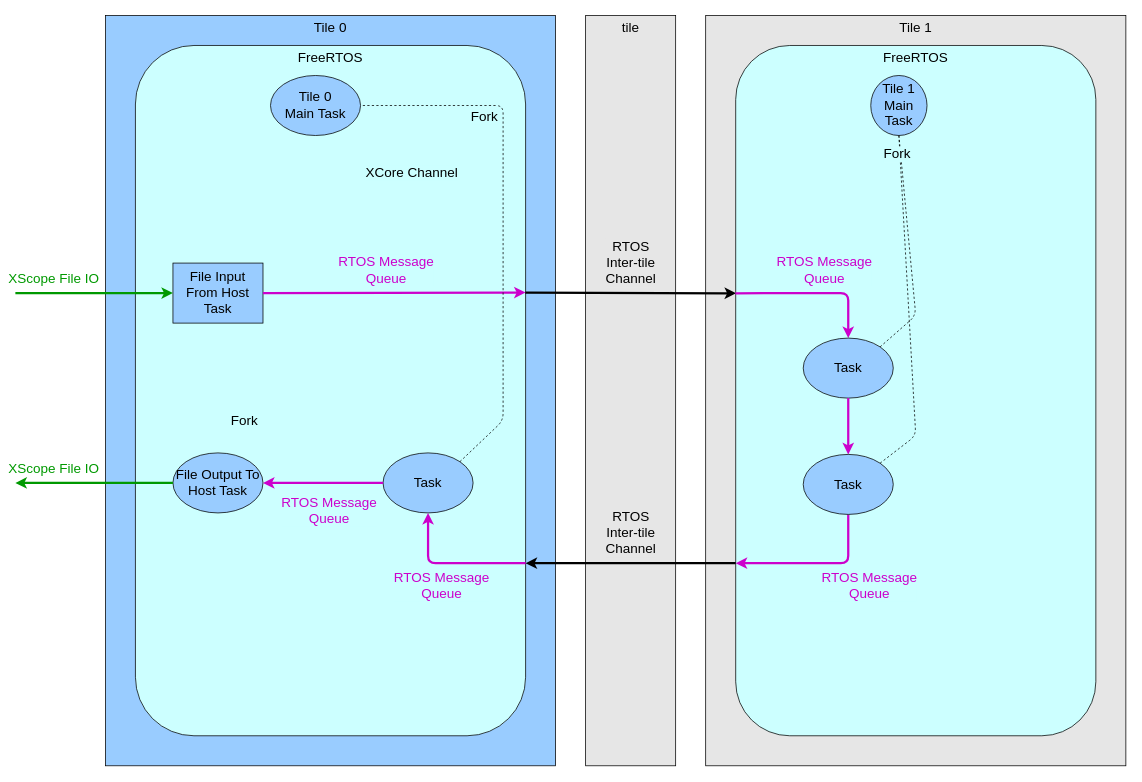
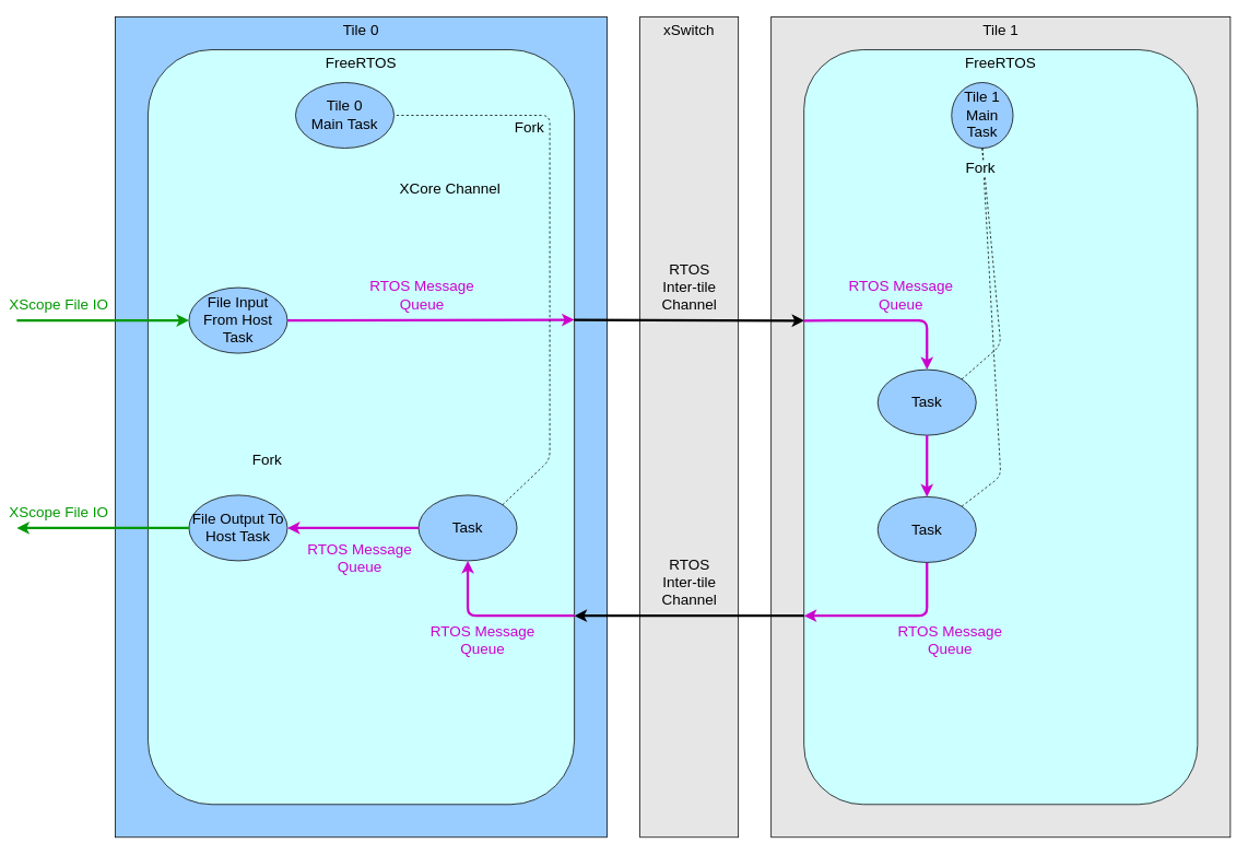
  <mxCell id="0" />
  <mxCell id="1" parent="0" />
  <mxCell id="2" value="&lt;font style=&quot;font-size: 18px&quot;&gt;Tile 0&lt;/font&gt;" style="rounded=0;whiteSpace=wrap;html=1;verticalAlign=top;fillColor=#99ccff;" vertex="1" parent="1"><mxGeometry x="140" y="20" width="600" height="1000" as="geometry" /></mxCell>
  <mxCell id="3" value="&lt;font style=&quot;font-size: 18px&quot;&gt;Tile 1&lt;/font&gt;" style="rounded=0;whiteSpace=wrap;html=1;verticalAlign=top;fillColor=#E6E6E6;" vertex="1" parent="1"><mxGeometry x="940" y="20" width="560" height="1000" as="geometry" /></mxCell>
- <mxCell id="4" value="&lt;font style=&quot;font-size: 18px&quot;&gt;tile&lt;/font&gt;" style="rounded=0;whiteSpace=wrap;html=1;verticalAlign=top;fillColor=#E6E6E6;" vertex="1" parent="1"><mxGeometry x="780" y="20" width="120" height="1000" as="geometry" /></mxCell>
+ <mxCell id="4" value="&lt;font style=&quot;font-size: 18px&quot;&gt;xSwitch&lt;/font&gt;" style="rounded=0;whiteSpace=wrap;html=1;verticalAlign=top;fillColor=#E6E6E6;" vertex="1" parent="1"><mxGeometry x="780" y="20" width="120" height="1000" as="geometry" /></mxCell>
  <mxCell id="5" value="&lt;font style=&quot;font-size: 18px&quot;&gt;FreeRTOS&lt;/font&gt;" style="rounded=1;whiteSpace=wrap;html=1;fillColor=#CCFFFF;verticalAlign=top;" vertex="1" parent="1"><mxGeometry x="180" y="60" width="520" height="920" as="geometry" /></mxCell>
  <mxCell id="6" value="&lt;font style=&quot;font-size: 18px&quot;&gt;FreeRTOS&lt;/font&gt;" style="rounded=1;whiteSpace=wrap;html=1;fillColor=#CCFFFF;verticalAlign=top;" vertex="1" parent="1"><mxGeometry x="980" y="60" width="480" height="920" as="geometry" /></mxCell>
  <mxCell id="7" value="" style="endArrow=classic;html=1;exitX=0.999;exitY=0.358;exitDx=0;exitDy=0;entryX=0.001;entryY=0.359;entryDx=0;entryDy=0;exitPerimeter=0;entryPerimeter=0;strokeWidth=3;" edge="1" parent="1" source="5" target="6"><mxGeometry width="50" height="50" relative="1" as="geometry"><mxPoint x="620" y="340" as="sourcePoint" /><mxPoint x="670" y="290" as="targetPoint" /></mxGeometry></mxCell>
  <mxCell id="8" value="&lt;font style=&quot;font-size: 18px&quot;&gt;RTOS&lt;br&gt;Inter-tile&lt;br&gt;Channel&lt;/font&gt;" style="text;html=1;align=center;verticalAlign=middle;resizable=0;points=[];;labelBackgroundColor=#E6E6E6;" vertex="1" connectable="0" parent="7"><mxGeometry x="-0.615" y="1" relative="1" as="geometry"><mxPoint x="85.88" y="-39" as="offset" /></mxGeometry></mxCell>
  <mxCell id="9" value="" style="endArrow=classic;html=1;exitX=0;exitY=0.75;exitDx=0;exitDy=0;entryX=1;entryY=0.75;entryDx=0;entryDy=0;strokeWidth=3;" edge="1" parent="1" source="6" target="5"><mxGeometry width="50" height="50" relative="1" as="geometry"><mxPoint x="940" y="560" as="sourcePoint" /><mxPoint x="990" y="510" as="targetPoint" /></mxGeometry></mxCell>
  <mxCell id="10" value="&lt;font style=&quot;font-size: 18px&quot;&gt;RTOS&lt;br&gt;Inter-tile&lt;br&gt;Channel&lt;/font&gt;" style="text;html=1;align=center;verticalAlign=middle;resizable=0;points=[];;labelBackgroundColor=#E6E6E6;" vertex="1" connectable="0" parent="9"><mxGeometry x="-0.528" relative="1" as="geometry"><mxPoint x="-74.12" y="-40" as="offset" /></mxGeometry></mxCell>
  <mxCell id="11" value="&lt;font style=&quot;font-size: 18px&quot;&gt;Tile 0&lt;br&gt;Main Task&lt;/font&gt;" style="ellipse;whiteSpace=wrap;html=1;fillColor=#99CCFF;" vertex="1" parent="1"><mxGeometry x="360" y="100" width="120" height="80" as="geometry" /></mxCell>
  <mxCell id="12" value="&lt;font style=&quot;font-size: 18px&quot;&gt;Tile 1&lt;br&gt;Main Task&lt;/font&gt;" style="ellipse;whiteSpace=wrap;html=1;fillColor=#99CCFF;" vertex="1" parent="1"><mxGeometry x="1160" y="100" width="75" height="80" as="geometry" /></mxCell>
- <mxCell id="13" value="&lt;font style=&quot;font-size: 18px&quot;&gt;File Input From Host Task&lt;/font&gt;" style="whiteSpace=wrap;html=1;fillColor=#99CCFF;rounded=0;" vertex="1" parent="1"><mxGeometry x="230" y="350" width="120" height="80" as="geometry" /></mxCell>
+ <mxCell id="13" value="&lt;font style=&quot;font-size: 18px&quot;&gt;File Input From Host Task&lt;/font&gt;" style="ellipse;whiteSpace=wrap;html=1;fillColor=#99CCFF;" vertex="1" parent="1"><mxGeometry x="230" y="350" width="120" height="80" as="geometry" /></mxCell>
  <mxCell id="14" value="&lt;font style=&quot;font-size: 18px&quot;&gt;File Output To Host Task&lt;/font&gt;" style="ellipse;whiteSpace=wrap;html=1;fillColor=#99CCFF;" vertex="1" parent="1"><mxGeometry x="230" y="603" width="120" height="80" as="geometry" /></mxCell>
  <mxCell id="15" value="&lt;font style=&quot;font-size: 18px&quot;&gt;Fork&lt;/font&gt;" style="text;html=1;align=center;verticalAlign=middle;resizable=0;points=[];;labelBackgroundColor=#CCFFFF;" vertex="1" connectable="0" parent="1"><mxGeometry x="380.006" y="564.998" as="geometry"><mxPoint x="-55.56" y="-5.4" as="offset" /></mxGeometry></mxCell>
  <mxCell id="16" value="&lt;font style=&quot;font-size: 18px&quot;&gt;Fork&lt;/font&gt;" style="text;html=1;align=center;verticalAlign=middle;resizable=0;points=[];;labelBackgroundColor=#CCFFFF;" vertex="1" connectable="0" parent="1"><mxGeometry x="699.996" y="159.998" as="geometry"><mxPoint x="-55.56" y="-5.4" as="offset" /></mxGeometry></mxCell>
  <mxCell id="17" value="" style="endArrow=classic;html=1;exitX=1;exitY=0.5;exitDx=0;exitDy=0;strokeWidth=3;strokeColor=#CC00CC;entryX=1;entryY=0.358;entryDx=0;entryDy=0;entryPerimeter=0;" edge="1" parent="1" source="13" target="5"><mxGeometry width="50" height="50" relative="1" as="geometry"><mxPoint x="100" y="890" as="sourcePoint" /><mxPoint x="690" y="388" as="targetPoint" /><Array as="points" /></mxGeometry></mxCell>
  <mxCell id="18" value="&lt;font style=&quot;font-size: 18px&quot;&gt;RTOS Message&lt;br&gt;Queue&lt;/font&gt;" style="text;html=1;align=center;verticalAlign=middle;resizable=0;points=[];;labelBackgroundColor=#CCFFFF;fontColor=#CC00CC;" vertex="1" connectable="0" parent="17"><mxGeometry x="-0.165" y="-1" relative="1" as="geometry"><mxPoint x="17.65" y="-31" as="offset" /></mxGeometry></mxCell>
  <mxCell id="19" value="" style="endArrow=classic;html=1;entryX=0.5;entryY=0;entryDx=0;entryDy=0;exitX=-0.001;exitY=0.359;exitDx=0;exitDy=0;strokeWidth=3;strokeColor=#CC00CC;exitPerimeter=0;" edge="1" parent="1" source="6" target="25"><mxGeometry width="50" height="50" relative="1" as="geometry"><mxPoint x="240" y="250" as="sourcePoint" /><mxPoint x="630" y="250" as="targetPoint" /><Array as="points"><mxPoint x="1130" y="390" /></Array></mxGeometry></mxCell>
  <mxCell id="20" value="&lt;font style=&quot;font-size: 18px&quot;&gt;RTOS Message&lt;br&gt;Queue&lt;/font&gt;" style="text;html=1;align=center;verticalAlign=middle;resizable=0;points=[];;labelBackgroundColor=#CCFFFF;fontColor=#CC00CC;" vertex="1" connectable="0" parent="1"><mxGeometry x="1080.003" y="390" as="geometry"><mxPoint x="17.65" y="-31" as="offset" /></mxGeometry></mxCell>
  <mxCell id="21" value="" style="endArrow=classic;html=1;entryX=0;entryY=0.5;entryDx=0;entryDy=0;strokeWidth=3;strokeColor=#009900;" edge="1" parent="1" target="13"><mxGeometry width="50" height="50" relative="1" as="geometry"><mxPoint x="20" y="390" as="sourcePoint" /><mxPoint x="630" y="250" as="targetPoint" /></mxGeometry></mxCell>
  <mxCell id="22" value="&lt;font style=&quot;font-size: 18px&quot;&gt;XScope File IO&lt;/font&gt;" style="text;html=1;align=center;verticalAlign=middle;resizable=0;points=[];;labelBackgroundColor=#ffffff;fontColor=#009900;" vertex="1" connectable="0" parent="21"><mxGeometry x="-0.442" y="1" relative="1" as="geometry"><mxPoint x="-8.82" y="-19" as="offset" /></mxGeometry></mxCell>
  <mxCell id="23" value="" style="endArrow=classic;html=1;strokeWidth=3;strokeColor=#009900;exitX=0;exitY=0.5;exitDx=0;exitDy=0;" edge="1" parent="1" source="14"><mxGeometry width="50" height="50" relative="1" as="geometry"><mxPoint x="-10" y="250" as="sourcePoint" /><mxPoint x="20" y="643" as="targetPoint" /></mxGeometry></mxCell>
  <mxCell id="24" value="&lt;font style=&quot;font-size: 18px&quot;&gt;XScope File IO&lt;/font&gt;" style="text;html=1;align=center;verticalAlign=middle;resizable=0;points=[];;labelBackgroundColor=#ffffff;fontColor=#009900;" vertex="1" connectable="0" parent="23"><mxGeometry x="0.397" y="-1" relative="1" as="geometry"><mxPoint x="-12.94" y="-19" as="offset" /></mxGeometry></mxCell>
  <mxCell id="25" value="&lt;font style=&quot;font-size: 18px&quot;&gt;Task&lt;/font&gt;" style="ellipse;whiteSpace=wrap;html=1;fillColor=#99CCFF;" vertex="1" parent="1"><mxGeometry x="1070" y="450" width="120" height="80" as="geometry" /></mxCell>
  <mxCell id="26" value="&lt;font style=&quot;font-size: 18px&quot;&gt;Task&lt;/font&gt;" style="ellipse;whiteSpace=wrap;html=1;fillColor=#99CCFF;" vertex="1" parent="1"><mxGeometry x="510" y="603" width="120" height="80" as="geometry" /></mxCell>
  <mxCell id="27" value="" style="endArrow=classic;html=1;strokeColor=#CC00CC;strokeWidth=3;entryX=0.5;entryY=0;entryDx=0;entryDy=0;exitX=0.5;exitY=1;exitDx=0;exitDy=0;" edge="1" parent="1" source="25" target="39"><mxGeometry width="50" height="50" relative="1" as="geometry"><mxPoint x="10" y="1090" as="sourcePoint" /><mxPoint x="1100" y="590" as="targetPoint" /></mxGeometry></mxCell>
  <mxCell id="28" value="" style="endArrow=classic;html=1;strokeColor=#CC00CC;strokeWidth=3;entryX=1;entryY=0.5;entryDx=0;entryDy=0;exitX=0;exitY=0.5;exitDx=0;exitDy=0;" edge="1" parent="1" source="26" target="14"><mxGeometry width="50" height="50" relative="1" as="geometry"><mxPoint x="10" y="1090" as="sourcePoint" /><mxPoint x="60" y="1040" as="targetPoint" /></mxGeometry></mxCell>
  <mxCell id="29" value="" style="endArrow=classic;html=1;strokeColor=#CC00CC;strokeWidth=3;entryX=0;entryY=0.75;entryDx=0;entryDy=0;exitX=0.5;exitY=1;exitDx=0;exitDy=0;" edge="1" parent="1" source="39" target="6"><mxGeometry width="50" height="50" relative="1" as="geometry"><mxPoint x="10" y="1090" as="sourcePoint" /><mxPoint x="60" y="1040" as="targetPoint" /><Array as="points"><mxPoint x="1130" y="750" /></Array></mxGeometry></mxCell>
  <mxCell id="30" value="" style="endArrow=classic;html=1;strokeColor=#CC00CC;strokeWidth=3;entryX=0.5;entryY=1;entryDx=0;entryDy=0;exitX=1;exitY=0.75;exitDx=0;exitDy=0;" edge="1" parent="1" source="5" target="26"><mxGeometry width="50" height="50" relative="1" as="geometry"><mxPoint x="10" y="1090" as="sourcePoint" /><mxPoint x="60" y="1040" as="targetPoint" /><Array as="points"><mxPoint x="570" y="750" /></Array></mxGeometry></mxCell>
  <mxCell id="31" value="" style="endArrow=none;dashed=1;html=1;strokeColor=#000000;strokeWidth=1;entryX=1;entryY=0.5;entryDx=0;entryDy=0;exitX=1;exitY=0;exitDx=0;exitDy=0;" edge="1" parent="1" source="26" target="11"><mxGeometry width="50" height="50" relative="1" as="geometry"><mxPoint x="10" y="1090" as="sourcePoint" /><mxPoint x="60" y="1040" as="targetPoint" /><Array as="points"><mxPoint x="670" y="560" /><mxPoint x="670" y="140" /></Array></mxGeometry></mxCell>
  <mxCell id="32" value="" style="endArrow=none;dashed=1;html=1;strokeColor=#000000;strokeWidth=1;exitX=1;exitY=0;exitDx=0;exitDy=0;entryX=0.5;entryY=1;entryDx=0;entryDy=0;" edge="1" parent="1" source="25" target="12"><mxGeometry width="50" height="50" relative="1" as="geometry"><mxPoint x="10" y="1090" as="sourcePoint" /><mxPoint x="1280" y="140" as="targetPoint" /><Array as="points"><mxPoint x="1220" y="420" /></Array></mxGeometry></mxCell>
  <mxCell id="33" value="" style="endArrow=none;dashed=1;html=1;strokeColor=#000000;strokeWidth=1;exitX=1;exitY=0;exitDx=0;exitDy=0;entryX=0.5;entryY=1;entryDx=0;entryDy=0;" edge="1" parent="1" source="39" target="12"><mxGeometry width="50" height="50" relative="1" as="geometry"><mxPoint x="1042.976" y="606.425" as="sourcePoint" /><mxPoint x="1280" y="140" as="targetPoint" /><Array as="points"><mxPoint x="1220" y="580" /></Array></mxGeometry></mxCell>
  <mxCell id="34" value="&lt;font style=&quot;font-size: 18px&quot;&gt;Fork&lt;/font&gt;" style="text;html=1;align=center;verticalAlign=middle;resizable=0;points=[];;labelBackgroundColor=#CCFFFF;" vertex="1" connectable="0" parent="1"><mxGeometry x="1249.996" y="209.998" as="geometry"><mxPoint x="-55.56" y="-5.4" as="offset" /></mxGeometry></mxCell>
  <mxCell id="35" value="&lt;font style=&quot;font-size: 18px&quot;&gt;RTOS Message&lt;br&gt;Queue&lt;/font&gt;" style="text;html=1;align=center;verticalAlign=middle;resizable=0;points=[];;labelBackgroundColor=#CCFFFF;fontColor=#CC00CC;" vertex="1" connectable="0" parent="1"><mxGeometry x="420.004" y="710.003" as="geometry"><mxPoint x="17.65" y="-31" as="offset" /></mxGeometry></mxCell>
  <mxCell id="36" value="&lt;font style=&quot;font-size: 18px&quot;&gt;RTOS Message&lt;br&gt;Queue&lt;/font&gt;" style="text;html=1;align=center;verticalAlign=middle;resizable=0;points=[];;labelBackgroundColor=#CCFFFF;fontColor=#CC00CC;" vertex="1" connectable="0" parent="1"><mxGeometry x="570.004" y="810.003" as="geometry"><mxPoint x="17.65" y="-31" as="offset" /></mxGeometry></mxCell>
  <mxCell id="37" value="&lt;font style=&quot;font-size: 18px&quot;&gt;RTOS Message&lt;br&gt;Queue&lt;/font&gt;" style="text;html=1;align=center;verticalAlign=middle;resizable=0;points=[];;labelBackgroundColor=#CCFFFF;fontColor=#CC00CC;" vertex="1" connectable="0" parent="1"><mxGeometry x="1140.004" y="810.003" as="geometry"><mxPoint x="17.65" y="-31" as="offset" /></mxGeometry></mxCell>
  <mxCell id="38" value="&lt;span style=&quot;font-size: 18px&quot;&gt;&lt;font color=&quot;#000000&quot;&gt;XCore Channel&lt;/font&gt;&lt;/span&gt;" style="text;html=1;align=center;verticalAlign=middle;resizable=0;points=[];;labelBackgroundColor=#CCFFFF;fontColor=#CC00CC;" vertex="1" connectable="0" parent="1"><mxGeometry x="530.004" y="260.003" as="geometry"><mxPoint x="17.65" y="-31" as="offset" /></mxGeometry></mxCell>
  <mxCell id="39" value="&lt;font style=&quot;font-size: 18px&quot;&gt;Task&lt;/font&gt;" style="ellipse;whiteSpace=wrap;html=1;fillColor=#99CCFF;" vertex="1" parent="1"><mxGeometry x="1070" y="605" width="120" height="80" as="geometry" /></mxCell>
